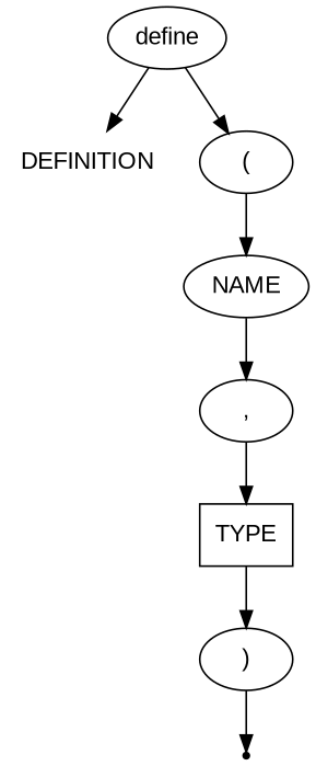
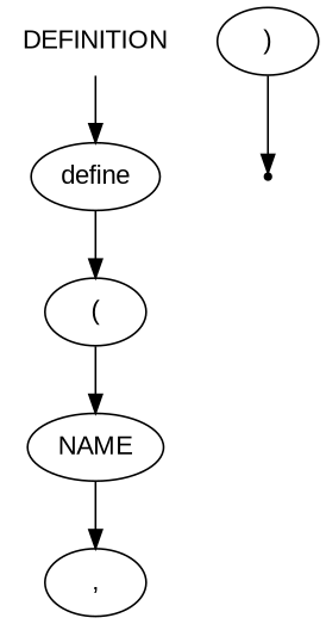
  digraph {
    fontname="Liberation Sans"
    node [fontname="Liberation Sans" shape=oval]
    edge [fontname="Liberation Sans"]
    n1 [label=DEFINITION shape=plaintext]
    n2 [label=define]
    n3 [label="("]
    n4 [label=NAME shape=ellipse]
    n5 [label=","]
-   n6 [label=TYPE shape=box]
    n7 [label=")"]
    end [shape=point]
-   n2 -> n1
+   n1 -> n2
    n2 -> n3
    n3 -> n4
    n4 -> n5
-   n5 -> n6
-   n6 -> n7
    n7 -> end
  }
